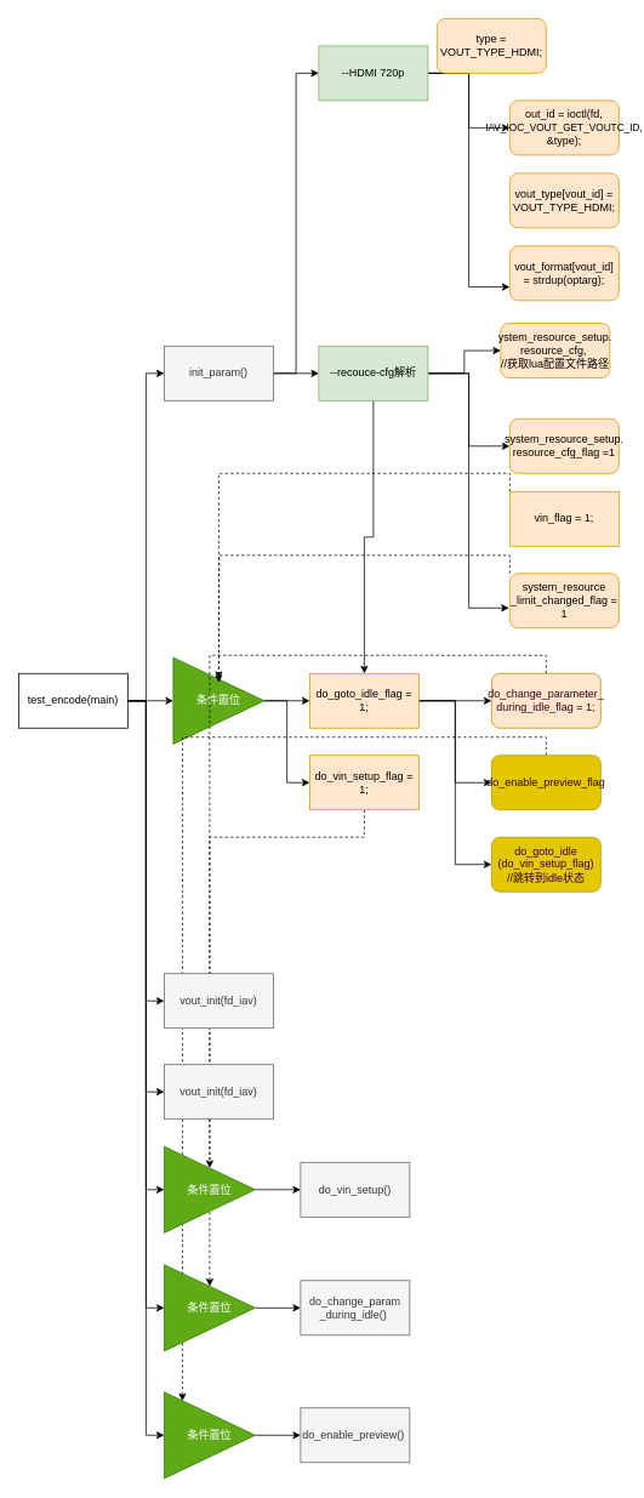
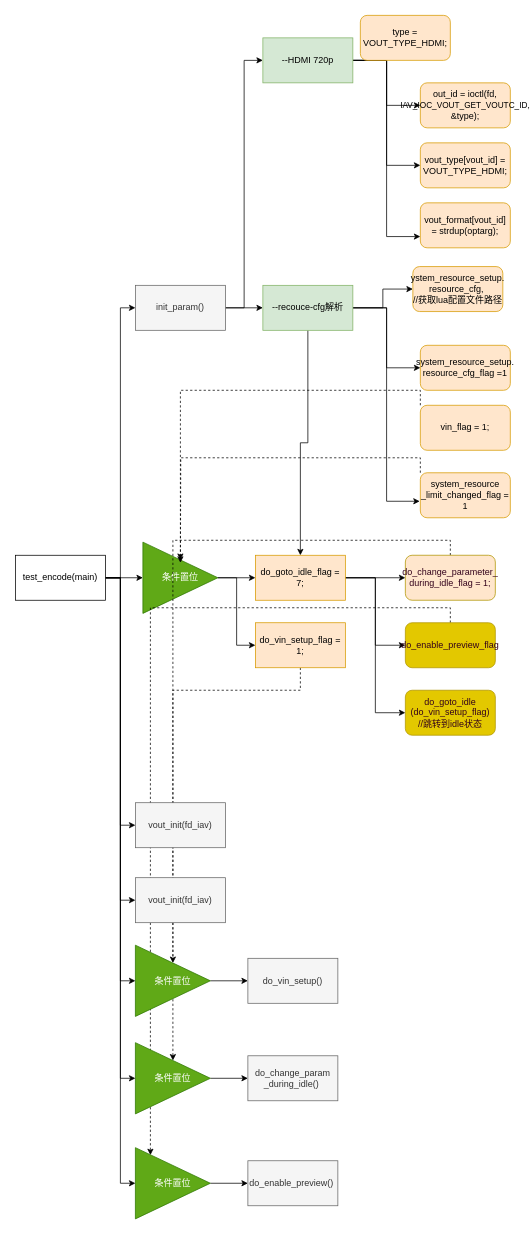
  <mxCell id="0" />
  <mxCell id="1" parent="0" />
  <mxCell id="2" style="edgeStyle=orthogonalEdgeStyle;rounded=0;orthogonalLoop=1;jettySize=auto;html=1;exitX=1;exitY=0.5;exitDx=0;exitDy=0;" edge="1" parent="1" source="6" target="7"><mxGeometry relative="1" as="geometry" /></mxCell>
  <mxCell id="3" style="edgeStyle=orthogonalEdgeStyle;rounded=0;orthogonalLoop=1;jettySize=auto;html=1;entryX=0;entryY=0.5;entryDx=0;entryDy=0;" edge="1" parent="1" source="6" target="8"><mxGeometry relative="1" as="geometry" /></mxCell>
  <mxCell id="4" style="edgeStyle=orthogonalEdgeStyle;rounded=0;orthogonalLoop=1;jettySize=auto;html=1;" edge="1" parent="1" source="6" target="39"><mxGeometry relative="1" as="geometry" /></mxCell>
  <mxCell id="5" style="edgeStyle=orthogonalEdgeStyle;rounded=0;orthogonalLoop=1;jettySize=auto;html=1;entryX=-0.007;entryY=0.633;entryDx=0;entryDy=0;entryPerimeter=0;" edge="1" parent="1" source="6" target="11"><mxGeometry relative="1" as="geometry" /></mxCell>
  <mxCell id="6" value="--recouce-cfg解析" style="rounded=0;whiteSpace=wrap;html=1;fillColor=#d5e8d4;strokeColor=#82b366;" vertex="1" parent="1"><mxGeometry x="350" y="380" width="120" height="60" as="geometry" /></mxCell>
  <mxCell id="7" value="ystem_resource_setup.&lt;br&gt;resource_cfg,&amp;nbsp;&lt;br&gt;//获取lua配置文件路径" style="rounded=1;whiteSpace=wrap;html=1;fillColor=#ffe6cc;strokeColor=#d79b00;" vertex="1" parent="1"><mxGeometry x="550" y="355" width="120" height="60" as="geometry" /></mxCell>
  <mxCell id="8" value="system_resource_setup.&lt;br&gt;resource_cfg_flag =1" style="rounded=1;whiteSpace=wrap;html=1;fillColor=#ffe6cc;strokeColor=#d79b00;" vertex="1" parent="1"><mxGeometry x="560" y="460" width="120" height="60" as="geometry" /></mxCell>
  <mxCell id="9" style="edgeStyle=orthogonalEdgeStyle;rounded=0;orthogonalLoop=1;jettySize=auto;html=1;entryX=0.5;entryY=0;entryDx=0;entryDy=0;dashed=1;exitX=0;exitY=0;exitDx=0;exitDy=0;" edge="1" parent="1" source="10" target="34"><mxGeometry relative="1" as="geometry" /></mxCell>
- <mxCell id="10" value="vin_flag = 1;" style="whiteSpace=wrap;html=1;fillColor=#ffe6cc;strokeColor=#d79b00;rounded=0;" vertex="1" parent="1"><mxGeometry x="560" y="540" width="120" height="60" as="geometry" /></mxCell>
+ <mxCell id="10" value="vin_flag = 1;" style="rounded=1;whiteSpace=wrap;html=1;fillColor=#ffe6cc;strokeColor=#d79b00;" vertex="1" parent="1"><mxGeometry x="560" y="540" width="120" height="60" as="geometry" /></mxCell>
  <mxCell id="11" value="system_resource&lt;br&gt;_limit_changed_flag = 1" style="rounded=1;whiteSpace=wrap;html=1;fillColor=#ffe6cc;strokeColor=#d79b00;" vertex="1" parent="1"><mxGeometry x="560" y="630" width="120" height="60" as="geometry" /></mxCell>
  <mxCell id="12" style="edgeStyle=orthogonalEdgeStyle;rounded=0;orthogonalLoop=1;jettySize=auto;html=1;entryX=0;entryY=0.5;entryDx=0;entryDy=0;" edge="1" parent="1" source="14" target="6"><mxGeometry relative="1" as="geometry" /></mxCell>
  <mxCell id="13" style="edgeStyle=orthogonalEdgeStyle;rounded=0;orthogonalLoop=1;jettySize=auto;html=1;entryX=0;entryY=0.5;entryDx=0;entryDy=0;" edge="1" parent="1" source="14" target="27"><mxGeometry relative="1" as="geometry" /></mxCell>
  <mxCell id="14" value="init_param()" style="rounded=0;whiteSpace=wrap;html=1;fillColor=#f5f5f5;strokeColor=#666666;fontColor=#333333;" vertex="1" parent="1"><mxGeometry x="180" y="380" width="120" height="60" as="geometry" /></mxCell>
  <mxCell id="15" style="edgeStyle=orthogonalEdgeStyle;rounded=0;orthogonalLoop=1;jettySize=auto;html=1;entryX=0;entryY=0.5;entryDx=0;entryDy=0;" edge="1" parent="1" source="22" target="14"><mxGeometry relative="1" as="geometry" /></mxCell>
  <mxCell id="16" style="edgeStyle=orthogonalEdgeStyle;rounded=0;orthogonalLoop=1;jettySize=auto;html=1;entryX=0;entryY=0.5;entryDx=0;entryDy=0;" edge="1" parent="1" source="22" target="34"><mxGeometry relative="1" as="geometry" /></mxCell>
  <mxCell id="17" style="edgeStyle=orthogonalEdgeStyle;rounded=0;orthogonalLoop=1;jettySize=auto;html=1;entryX=0;entryY=0.5;entryDx=0;entryDy=0;" edge="1" parent="1" source="22" target="47"><mxGeometry relative="1" as="geometry" /></mxCell>
  <mxCell id="18" style="edgeStyle=orthogonalEdgeStyle;rounded=0;orthogonalLoop=1;jettySize=auto;html=1;entryX=0;entryY=0.5;entryDx=0;entryDy=0;" edge="1" parent="1" source="22" target="48"><mxGeometry relative="1" as="geometry" /></mxCell>
  <mxCell id="19" style="edgeStyle=orthogonalEdgeStyle;rounded=0;orthogonalLoop=1;jettySize=auto;html=1;entryX=0;entryY=0.5;entryDx=0;entryDy=0;" edge="1" parent="1" source="22" target="50"><mxGeometry relative="1" as="geometry" /></mxCell>
  <mxCell id="20" style="edgeStyle=orthogonalEdgeStyle;rounded=0;orthogonalLoop=1;jettySize=auto;html=1;entryX=0;entryY=0.5;entryDx=0;entryDy=0;" edge="1" parent="1" source="22" target="53"><mxGeometry relative="1" as="geometry" /></mxCell>
  <mxCell id="21" style="edgeStyle=orthogonalEdgeStyle;rounded=0;orthogonalLoop=1;jettySize=auto;html=1;entryX=0;entryY=0.5;entryDx=0;entryDy=0;" edge="1" parent="1" source="22" target="56"><mxGeometry relative="1" as="geometry" /></mxCell>
  <mxCell id="22" value="test_encode(main)" style="rounded=0;whiteSpace=wrap;html=1;" vertex="1" parent="1"><mxGeometry y="740" width="120" height="60" as="geometry" x="20" /></mxCell>
  <mxCell id="23" style="edgeStyle=orthogonalEdgeStyle;rounded=0;orthogonalLoop=1;jettySize=auto;html=1;entryX=0;entryY=0.5;entryDx=0;entryDy=0;" edge="1" parent="1" source="27" target="28"><mxGeometry relative="1" as="geometry" /></mxCell>
  <mxCell id="24" style="edgeStyle=orthogonalEdgeStyle;rounded=0;orthogonalLoop=1;jettySize=auto;html=1;entryX=0;entryY=0.5;entryDx=0;entryDy=0;" edge="1" parent="1" source="27" target="29"><mxGeometry relative="1" as="geometry" /></mxCell>
+ <mxCell id="25" style="edgeStyle=orthogonalEdgeStyle;rounded=0;orthogonalLoop=1;jettySize=auto;html=1;entryX=0;entryY=0.5;entryDx=0;entryDy=0;" edge="1" parent="1" source="27" target="30"><mxGeometry relative="1" as="geometry" /></mxCell>
  <mxCell id="26" style="edgeStyle=orthogonalEdgeStyle;rounded=0;orthogonalLoop=1;jettySize=auto;html=1;entryX=0;entryY=0.75;entryDx=0;entryDy=0;" edge="1" parent="1" source="27" target="31"><mxGeometry relative="1" as="geometry" /></mxCell>
  <mxCell id="27" value="--HDMI 720p" style="rounded=0;whiteSpace=wrap;html=1;fillColor=#d5e8d4;strokeColor=#82b366;" vertex="1" parent="1"><mxGeometry x="350" y="50" width="120" height="60" as="geometry" /></mxCell>
  <mxCell id="28" value="type = VOUT_TYPE_HDMI;" style="rounded=1;whiteSpace=wrap;html=1;fillColor=#ffe6cc;strokeColor=#d79b00;" vertex="1" parent="1"><mxGeometry x="480" y="20" width="120" height="60" as="geometry" /></mxCell>
  <mxCell id="29" value="out_id = ioctl(fd, &lt;font style=&quot;font-size: 11px&quot;&gt;IAV_IOC_VOUT_GET_VOUTC_ID,&lt;/font&gt; &amp;amp;type);" style="rounded=1;whiteSpace=wrap;html=1;fillColor=#ffe6cc;strokeColor=#d79b00;" vertex="1" parent="1"><mxGeometry x="560" y="110" width="120" height="60" as="geometry" /></mxCell>
  <mxCell id="30" value="vout_type[vout_id] = VOUT_TYPE_HDMI;" style="rounded=1;whiteSpace=wrap;html=1;fillColor=#ffe6cc;strokeColor=#d79b00;" vertex="1" parent="1"><mxGeometry x="560" y="190" width="120" height="60" as="geometry" /></mxCell>
  <mxCell id="31" value="vout_format[vout_id] = strdup(optarg);" style="rounded=1;whiteSpace=wrap;html=1;fillColor=#ffe6cc;strokeColor=#d79b00;" vertex="1" parent="1"><mxGeometry x="560" y="270" width="120" height="60" as="geometry" /></mxCell>
  <mxCell id="32" style="edgeStyle=orthogonalEdgeStyle;rounded=0;orthogonalLoop=1;jettySize=auto;html=1;entryX=0;entryY=0.5;entryDx=0;entryDy=0;" edge="1" parent="1" source="34" target="39"><mxGeometry relative="1" as="geometry"><mxPoint x="310" y="770" as="targetPoint" /></mxGeometry></mxCell>
  <mxCell id="33" style="edgeStyle=orthogonalEdgeStyle;rounded=0;orthogonalLoop=1;jettySize=auto;html=1;entryX=0;entryY=0.5;entryDx=0;entryDy=0;" edge="1" parent="1" source="34" target="41"><mxGeometry relative="1" as="geometry" /></mxCell>
  <mxCell id="34" value="条件置位" style="triangle;whiteSpace=wrap;html=1;fillColor=#60a917;strokeColor=#2D7600;fontColor=#ffffff;" vertex="1" parent="1"><mxGeometry x="190" y="722.5" width="100" height="95" as="geometry" /></mxCell>
  <mxCell id="35" style="edgeStyle=orthogonalEdgeStyle;rounded=0;orthogonalLoop=1;jettySize=auto;html=1;dashed=1;exitX=0;exitY=0;exitDx=0;exitDy=0;" edge="1" parent="1" source="11"><mxGeometry relative="1" as="geometry"><mxPoint x="570" y="550" as="sourcePoint" /><mxPoint x="240" y="750" as="targetPoint" /></mxGeometry></mxCell>
  <mxCell id="36" style="edgeStyle=orthogonalEdgeStyle;rounded=0;orthogonalLoop=1;jettySize=auto;html=1;exitX=1;exitY=0.5;exitDx=0;exitDy=0;" edge="1" parent="1" source="39"><mxGeometry relative="1" as="geometry"><mxPoint x="540" y="770" as="targetPoint" /></mxGeometry></mxCell>
  <mxCell id="37" style="edgeStyle=orthogonalEdgeStyle;rounded=0;orthogonalLoop=1;jettySize=auto;html=1;entryX=0;entryY=0.5;entryDx=0;entryDy=0;" edge="1" parent="1" source="39" target="45"><mxGeometry relative="1" as="geometry" /></mxCell>
  <mxCell id="38" style="edgeStyle=orthogonalEdgeStyle;rounded=0;orthogonalLoop=1;jettySize=auto;html=1;entryX=0;entryY=0.5;entryDx=0;entryDy=0;" edge="1" parent="1" source="39" target="46"><mxGeometry relative="1" as="geometry" /></mxCell>
- <mxCell id="39" value="do_goto_idle_flag = 1;" style="rounded=0;whiteSpace=wrap;html=1;fillColor=#ffe6cc;strokeColor=#d79b00;" vertex="1" parent="1"><mxGeometry x="340" y="740" width="120" height="60" as="geometry" /></mxCell>
+ <mxCell id="39" value="do_goto_idle_flag = 7;" style="rounded=0;whiteSpace=wrap;html=1;fillColor=#ffe6cc;strokeColor=#d79b00;" vertex="1" parent="1"><mxGeometry x="340" y="740" width="120" height="60" as="geometry" /></mxCell>
  <mxCell id="40" style="edgeStyle=orthogonalEdgeStyle;rounded=0;orthogonalLoop=1;jettySize=auto;html=1;dashed=1;exitX=0.5;exitY=1;exitDx=0;exitDy=0;" edge="1" parent="1" source="41" target="50"><mxGeometry relative="1" as="geometry"><Array as="points"><mxPoint x="400" y="920" /><mxPoint x="230" y="920" /></Array></mxGeometry></mxCell>
  <mxCell id="41" value="do_vin_setup_flag = 1;" style="rounded=0;whiteSpace=wrap;html=1;fillColor=#ffe6cc;strokeColor=#d79b00;" vertex="1" parent="1"><mxGeometry x="340" y="830" width="120" height="60" as="geometry" /></mxCell>
  <mxCell id="42" style="edgeStyle=orthogonalEdgeStyle;rounded=0;orthogonalLoop=1;jettySize=auto;html=1;entryX=0.2;entryY=0.105;entryDx=0;entryDy=0;entryPerimeter=0;dashed=1;exitX=0.5;exitY=0;exitDx=0;exitDy=0;" edge="1" parent="1" source="45" target="56"><mxGeometry relative="1" as="geometry"><mxPoint x="600" y="730" as="sourcePoint" /></mxGeometry></mxCell>
  <mxCell id="43" style="edgeStyle=orthogonalEdgeStyle;rounded=0;orthogonalLoop=1;jettySize=auto;html=1;exitX=0.5;exitY=0;exitDx=0;exitDy=0;dashed=1;" edge="1" parent="1" source="44" target="53"><mxGeometry relative="1" as="geometry" /></mxCell>
  <mxCell id="44" value="&lt;font color=&quot;#33001a&quot;&gt;do_change_parameter_&lt;br&gt;during_idle_flag = 1;&lt;/font&gt;" style="rounded=1;whiteSpace=wrap;html=1;fillColor=#ffe6cc;strokeColor=#B09500;fontColor=#ffffff;" vertex="1" parent="1"><mxGeometry x="540" y="740" width="120" height="60" as="geometry" /></mxCell>
  <mxCell id="45" value="&lt;font color=&quot;#33001a&quot;&gt;do_enable_preview_flag&lt;/font&gt;" style="rounded=1;whiteSpace=wrap;html=1;fillColor=#e3c800;strokeColor=#B09500;fontColor=#ffffff;" vertex="1" parent="1"><mxGeometry x="540" y="830" width="120" height="60" as="geometry" /></mxCell>
  <mxCell id="46" value="&lt;font color=&quot;#33001a&quot;&gt;do_goto_idle&lt;br&gt;(do_vin_setup_flag)&lt;br&gt;//跳转到idle状态&lt;br&gt;&lt;/font&gt;" style="rounded=1;whiteSpace=wrap;html=1;fillColor=#e3c800;strokeColor=#B09500;fontColor=#ffffff;" vertex="1" parent="1"><mxGeometry x="540" y="920" width="120" height="60" as="geometry" /></mxCell>
  <mxCell id="47" value="vout_init(fd_iav)" style="rounded=0;whiteSpace=wrap;html=1;fillColor=#f5f5f5;strokeColor=#666666;fontColor=#333333;" vertex="1" parent="1"><mxGeometry x="180" y="1070" width="120" height="60" as="geometry" /></mxCell>
  <mxCell id="48" value="vout_init(fd_iav)" style="rounded=0;whiteSpace=wrap;html=1;fillColor=#f5f5f5;strokeColor=#666666;fontColor=#333333;" vertex="1" parent="1"><mxGeometry x="180" y="1170" width="120" height="60" as="geometry" /></mxCell>
  <mxCell id="49" style="edgeStyle=orthogonalEdgeStyle;rounded=0;orthogonalLoop=1;jettySize=auto;html=1;entryX=0;entryY=0.5;entryDx=0;entryDy=0;" edge="1" parent="1" source="50" target="51"><mxGeometry relative="1" as="geometry" /></mxCell>
  <mxCell id="50" value="条件置位" style="triangle;whiteSpace=wrap;html=1;fillColor=#60a917;strokeColor=#2D7600;fontColor=#ffffff;" vertex="1" parent="1"><mxGeometry x="180" y="1260" width="100" height="95" as="geometry" /></mxCell>
  <mxCell id="51" value="do_vin_setup()" style="rounded=0;whiteSpace=wrap;html=1;fillColor=#f5f5f5;strokeColor=#666666;fontColor=#333333;" vertex="1" parent="1"><mxGeometry x="330" y="1277.5" width="120" height="60" as="geometry" /></mxCell>
  <mxCell id="52" style="edgeStyle=orthogonalEdgeStyle;rounded=0;orthogonalLoop=1;jettySize=auto;html=1;entryX=0;entryY=0.5;entryDx=0;entryDy=0;" edge="1" parent="1" source="53" target="54"><mxGeometry relative="1" as="geometry" /></mxCell>
  <mxCell id="53" value="条件置位" style="triangle;whiteSpace=wrap;html=1;fillColor=#60a917;strokeColor=#2D7600;fontColor=#ffffff;" vertex="1" parent="1"><mxGeometry x="180" y="1390" width="100" height="95" as="geometry" /></mxCell>
  <mxCell id="54" value="do_change_param&lt;br&gt;_during_idle()&amp;nbsp;" style="rounded=0;whiteSpace=wrap;html=1;fillColor=#f5f5f5;strokeColor=#666666;fontColor=#333333;" vertex="1" parent="1"><mxGeometry x="330" y="1407.5" width="120" height="60" as="geometry" /></mxCell>
  <mxCell id="55" style="edgeStyle=orthogonalEdgeStyle;rounded=0;orthogonalLoop=1;jettySize=auto;html=1;entryX=0;entryY=0.5;entryDx=0;entryDy=0;" edge="1" parent="1" source="56" target="57"><mxGeometry relative="1" as="geometry" /></mxCell>
  <mxCell id="56" value="条件置位" style="triangle;whiteSpace=wrap;html=1;fillColor=#60a917;strokeColor=#2D7600;fontColor=#ffffff;" vertex="1" parent="1"><mxGeometry x="180" y="1530" width="100" height="95" as="geometry" /></mxCell>
  <mxCell id="57" value="do_enable_preview()&amp;nbsp;" style="rounded=0;whiteSpace=wrap;html=1;fillColor=#f5f5f5;strokeColor=#666666;fontColor=#333333;" vertex="1" parent="1"><mxGeometry x="330" y="1547.5" width="120" height="60" as="geometry" /></mxCell>
